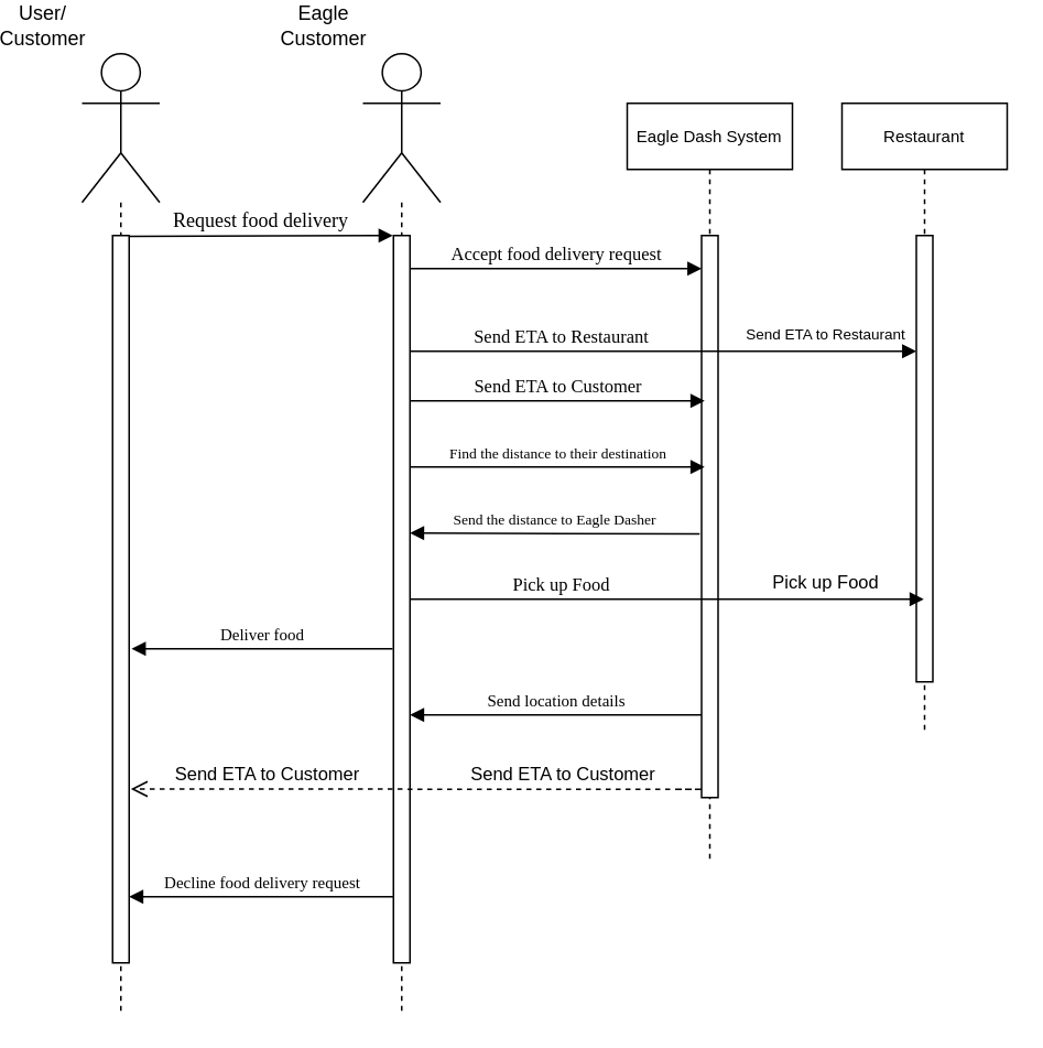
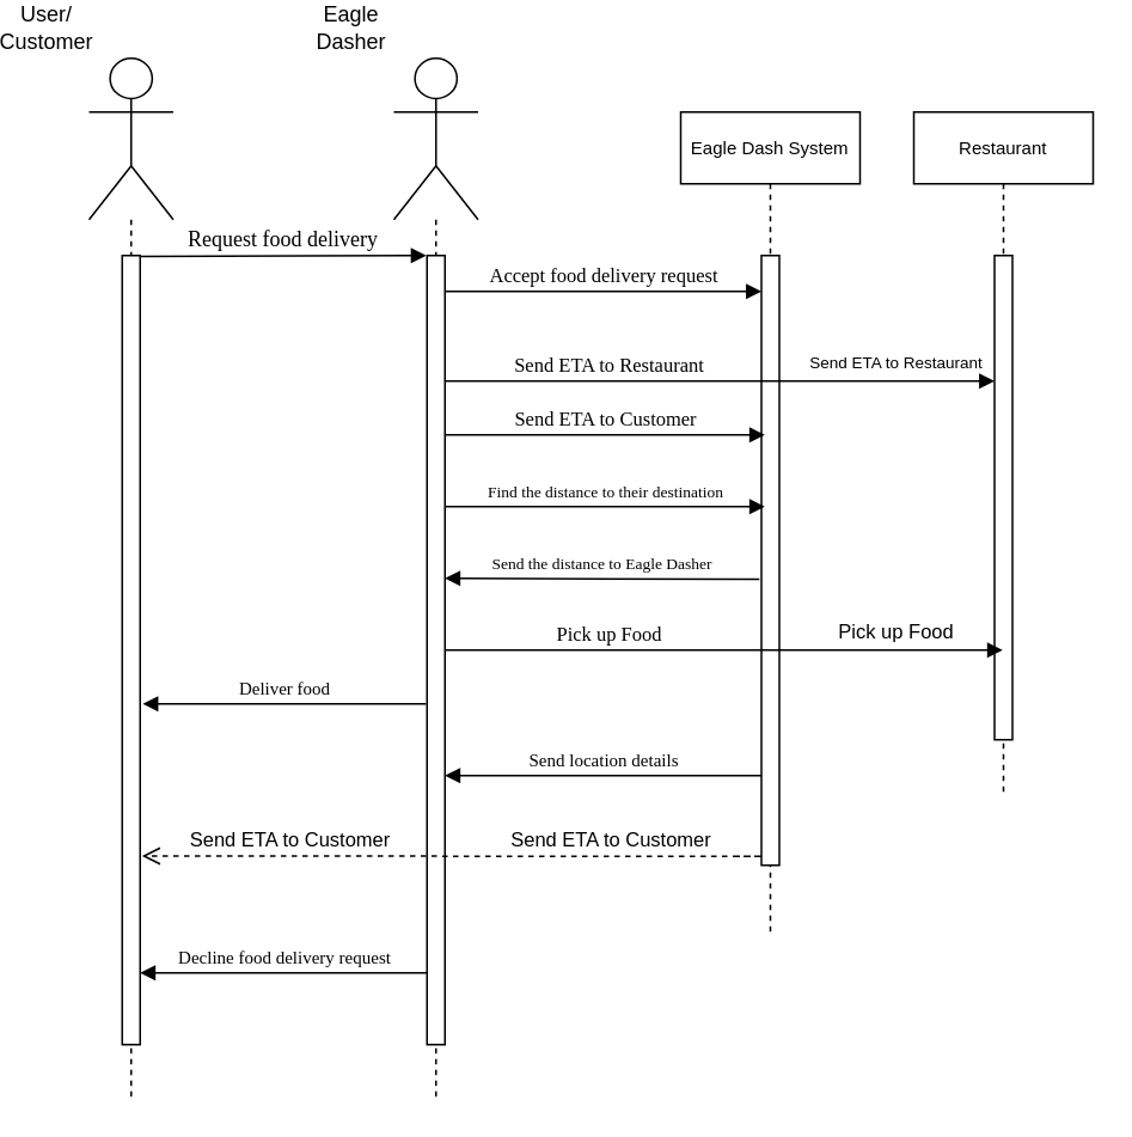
  <mxCell id="0" />
  <mxCell id="1" parent="0" />
  <mxCell id="2" value="Request food delivery" style="html=1;verticalAlign=bottom;endArrow=block;entryX=-0.043;entryY=0.001;labelBackgroundColor=none;fontFamily=Verdana;fontSize=12;edgeStyle=elbowEdgeStyle;elbow=vertical;exitX=0.976;exitY=0.001;exitDx=0;exitDy=0;exitPerimeter=0;entryDx=0;entryDy=0;entryPerimeter=0;" parent="1" source="5" target="7" edge="1"><mxGeometry relative="1" as="geometry"><mxPoint x="150" y="140" as="sourcePoint" /><mxPoint x="215" y="130" as="targetPoint" /></mxGeometry></mxCell>
  <mxCell id="3" value="Accept food delivery request" style="html=1;verticalAlign=bottom;endArrow=block;labelBackgroundColor=none;fontFamily=Verdana;fontSize=11;edgeStyle=elbowEdgeStyle;elbow=vertical;" parent="1" source="7" target="10" edge="1"><mxGeometry relative="1" as="geometry"><mxPoint x="250" y="133" as="sourcePoint" /><mxPoint x="360" y="133" as="targetPoint" /><Array as="points"><mxPoint x="350" y="150" /><mxPoint x="350" y="160" /><mxPoint x="230" y="180" /></Array></mxGeometry></mxCell>
  <mxCell id="4" value="User/ Customer" style="shape=umlLifeline;participant=umlActor;perimeter=lifelinePerimeter;whiteSpace=wrap;html=1;container=1;collapsible=0;recursiveResize=0;verticalAlign=bottom;spacingTop=36;outlineConnect=0;size=90;labelPosition=left;verticalLabelPosition=top;align=center;textDirection=ltr;labelBackgroundColor=none;" vertex="1" parent="1"><mxGeometry x="20" y="20" width="47" height="580" as="geometry" /></mxCell>
  <mxCell id="5" value="" style="html=1;points=[];perimeter=orthogonalPerimeter;rounded=0;shadow=0;comic=0;labelBackgroundColor=none;strokeWidth=1;fontFamily=Verdana;fontSize=12;align=center;" parent="4" vertex="1"><mxGeometry x="18.5" y="110" width="10" height="440" as="geometry" /></mxCell>
- <mxCell id="6" value="Eagle Customer" style="shape=umlLifeline;participant=umlActor;perimeter=lifelinePerimeter;whiteSpace=wrap;html=1;container=1;collapsible=0;recursiveResize=0;verticalAlign=bottom;spacingTop=36;outlineConnect=0;size=90;labelPosition=left;verticalLabelPosition=top;align=center;textDirection=ltr;labelBackgroundColor=none;" vertex="1" parent="1"><mxGeometry x="190" y="20" width="47" height="580" as="geometry" /></mxCell>
+ <mxCell id="6" value="Eagle Dasher" style="shape=umlLifeline;participant=umlActor;perimeter=lifelinePerimeter;whiteSpace=wrap;html=1;container=1;collapsible=0;recursiveResize=0;verticalAlign=bottom;spacingTop=36;outlineConnect=0;size=90;labelPosition=left;verticalLabelPosition=top;align=center;textDirection=ltr;labelBackgroundColor=none;" vertex="1" parent="1"><mxGeometry x="190" y="20" width="47" height="580" as="geometry" /></mxCell>
  <mxCell id="7" value="" style="html=1;points=[];perimeter=orthogonalPerimeter;rounded=0;shadow=0;comic=0;labelBackgroundColor=none;strokeWidth=1;fontFamily=Verdana;fontSize=12;align=center;" vertex="1" parent="6"><mxGeometry x="18.5" y="110" width="10" height="440" as="geometry" /></mxCell>
  <mxCell id="8" value="Decline food delivery request" style="html=1;verticalAlign=bottom;endArrow=block;labelBackgroundColor=none;fontFamily=Verdana;fontSize=10;edgeStyle=elbowEdgeStyle;elbow=vertical;" edge="1" parent="1" source="7" target="5"><mxGeometry relative="1" as="geometry"><mxPoint x="210" y="530" as="sourcePoint" /><mxPoint x="60" y="490" as="targetPoint" /><Array as="points"><mxPoint x="190" y="530" /><mxPoint x="180" y="490" /></Array></mxGeometry></mxCell>
  <mxCell id="9" value="Eagle Dash System" style="shape=umlLifeline;perimeter=lifelinePerimeter;whiteSpace=wrap;html=1;container=1;collapsible=0;recursiveResize=0;outlineConnect=0;labelBackgroundColor=none;fontSize=10;" vertex="1" parent="1"><mxGeometry x="350" y="50" width="100" height="460" as="geometry" /></mxCell>
  <mxCell id="10" value="" style="html=1;points=[];perimeter=orthogonalPerimeter;rounded=0;shadow=0;comic=0;labelBackgroundColor=none;strokeWidth=1;fontFamily=Verdana;fontSize=12;align=center;" parent="9" vertex="1"><mxGeometry x="45" y="80" width="10" height="340" as="geometry" /></mxCell>
  <mxCell id="11" value="Send location details" style="html=1;verticalAlign=bottom;endArrow=block;labelBackgroundColor=none;fontFamily=Verdana;fontSize=10;edgeStyle=elbowEdgeStyle;elbow=vertical;" edge="1" parent="1" target="7"><mxGeometry relative="1" as="geometry"><mxPoint x="395" y="420" as="sourcePoint" /><mxPoint x="220" y="420" as="targetPoint" /><Array as="points"><mxPoint x="360" y="420" /></Array></mxGeometry></mxCell>
  <mxCell id="12" value="Send ETA to Restaurant" style="html=1;verticalAlign=bottom;endArrow=block;labelBackgroundColor=none;fontFamily=Verdana;fontSize=11;edgeStyle=elbowEdgeStyle;elbow=vertical;" edge="1" parent="1" source="7" target="17"><mxGeometry x="-0.405" relative="1" as="geometry"><mxPoint x="220" y="201.04" as="sourcePoint" /><mxPoint x="510" y="200" as="targetPoint" /><Array as="points"><mxPoint x="231.86" y="200" /></Array><mxPoint as="offset" /></mxGeometry></mxCell>
  <mxCell id="13" value="Send ETA to Customer" style="html=1;verticalAlign=bottom;endArrow=block;labelBackgroundColor=none;fontFamily=Verdana;fontSize=11;edgeStyle=elbowEdgeStyle;elbow=vertical;" edge="1" parent="1" source="7"><mxGeometry relative="1" as="geometry"><mxPoint x="220" y="231.04" as="sourcePoint" /><mxPoint x="396.86" y="230" as="targetPoint" /><Array as="points"><mxPoint x="231.86" y="230" /></Array></mxGeometry></mxCell>
  <mxCell id="14" value="Send ETA to Customer" style="html=1;verticalAlign=bottom;endArrow=open;dashed=1;endSize=8;rounded=0;edgeStyle=orthogonalEdgeStyle;fontSize=11;entryX=1.105;entryY=0.761;entryDx=0;entryDy=0;entryPerimeter=0;" edge="1" parent="1" target="5"><mxGeometry x="-0.442" relative="1" as="geometry"><mxPoint x="380" y="465" as="sourcePoint" /><mxPoint x="120" y="464" as="targetPoint" /><Array as="points"><mxPoint x="396" y="465" /><mxPoint x="390" y="465" /></Array><mxPoint as="offset" /></mxGeometry></mxCell>
  <mxCell id="15" value="Send ETA to Customer" style="text;html=1;align=center;verticalAlign=middle;resizable=0;points=[];autosize=1;strokeColor=none;fontSize=11;" vertex="1" parent="1"><mxGeometry x="67" y="446" width="130" height="20" as="geometry" /></mxCell>
  <mxCell id="16" value="Restaurant" style="shape=umlLifeline;perimeter=lifelinePerimeter;whiteSpace=wrap;html=1;container=1;collapsible=0;recursiveResize=0;outlineConnect=0;labelBackgroundColor=none;fontSize=10;" vertex="1" parent="1"><mxGeometry x="480" y="50" width="100" height="380" as="geometry" /></mxCell>
  <mxCell id="17" value="" style="html=1;points=[];perimeter=orthogonalPerimeter;rounded=0;shadow=0;comic=0;labelBackgroundColor=none;strokeWidth=1;fontFamily=Verdana;fontSize=12;align=center;" vertex="1" parent="16"><mxGeometry x="45" y="80" width="10" height="270" as="geometry" /></mxCell>
  <mxCell id="18" value="Pick up Food" style="html=1;verticalAlign=bottom;endArrow=block;labelBackgroundColor=none;fontFamily=Verdana;fontSize=11;edgeStyle=elbowEdgeStyle;elbow=vertical;" edge="1" parent="1" source="7" target="16"><mxGeometry x="-0.414" relative="1" as="geometry"><mxPoint x="220" y="350" as="sourcePoint" /><mxPoint x="396.86" y="340" as="targetPoint" /><Array as="points"><mxPoint x="330" y="350" /><mxPoint x="231.86" y="340" /></Array><mxPoint as="offset" /></mxGeometry></mxCell>
  <mxCell id="19" value="Pick up Food" style="text;html=1;align=center;verticalAlign=middle;resizable=0;points=[];autosize=1;strokeColor=none;fontSize=11;" vertex="1" parent="1"><mxGeometry x="430" y="330" width="80" height="20" as="geometry" /></mxCell>
  <mxCell id="20" value="Deliver food" style="html=1;verticalAlign=bottom;endArrow=block;labelBackgroundColor=none;fontFamily=Verdana;fontSize=10;edgeStyle=elbowEdgeStyle;elbow=vertical;" edge="1" parent="1"><mxGeometry relative="1" as="geometry"><mxPoint x="208" y="380" as="sourcePoint" /><mxPoint x="50" y="380" as="targetPoint" /><Array as="points"><mxPoint x="190" y="380" /><mxPoint x="170" y="370" /></Array></mxGeometry></mxCell>
  <mxCell id="21" value="Find the distance to their destination" style="html=1;verticalAlign=bottom;endArrow=block;labelBackgroundColor=none;fontFamily=Verdana;fontSize=9;edgeStyle=elbowEdgeStyle;elbow=vertical;" edge="1" parent="1" source="7"><mxGeometry relative="1" as="geometry"><mxPoint x="220" y="271.04" as="sourcePoint" /><mxPoint x="396.86" y="270" as="targetPoint" /><Array as="points"><mxPoint x="231.86" y="270" /></Array></mxGeometry></mxCell>
  <mxCell id="22" value="Send the distance to Eagle Dasher" style="html=1;verticalAlign=bottom;endArrow=block;labelBackgroundColor=none;fontFamily=Verdana;fontSize=9;edgeStyle=elbowEdgeStyle;elbow=vertical;exitX=-0.113;exitY=0.531;exitDx=0;exitDy=0;exitPerimeter=0;" edge="1" parent="1" source="10" target="7"><mxGeometry relative="1" as="geometry"><mxPoint x="217.66" y="380.68" as="sourcePoint" /><mxPoint x="220" y="310" as="targetPoint" /><Array as="points"><mxPoint x="370" y="310" /><mxPoint x="380" y="310" /><mxPoint x="180" y="380" /></Array></mxGeometry></mxCell>
  <mxCell id="23" value="Send ETA to Restaurant" style="text;html=1;align=center;verticalAlign=middle;resizable=0;points=[];autosize=1;strokeColor=none;fontSize=9;" vertex="1" parent="1"><mxGeometry x="415" y="180" width="110" height="20" as="geometry" /></mxCell>
